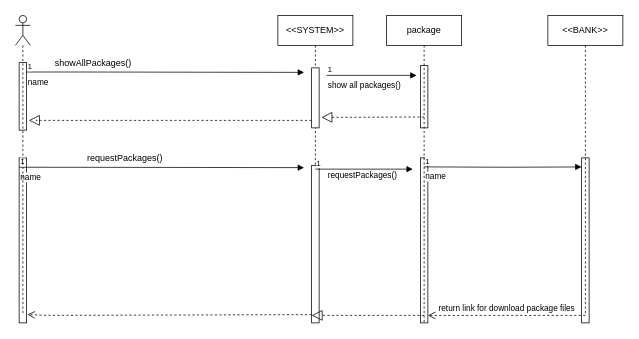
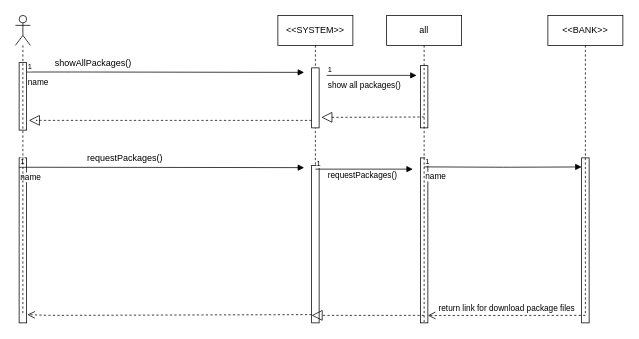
  <mxCell id="0" />
  <mxCell id="1" parent="0" />
  <mxCell id="2" value="" style="html=1;points=[];perimeter=orthogonalPerimeter;" parent="1" vertex="1"><mxGeometry x="25" y="210" width="10" height="220" as="geometry" /></mxCell>
  <mxCell id="3" value="" style="html=1;points=[];perimeter=orthogonalPerimeter;" parent="1" vertex="1"><mxGeometry x="560" y="210" width="10" height="220" as="geometry" /></mxCell>
  <mxCell id="4" value="name" style="endArrow=block;endFill=1;html=1;edgeStyle=orthogonalEdgeStyle;align=left;verticalAlign=top;" parent="1" edge="1"><mxGeometry x="-1" relative="1" as="geometry"><mxPoint x="35" y="95.5" as="sourcePoint" /><mxPoint x="405" y="96" as="targetPoint" /><Array as="points"><mxPoint x="95" y="95.5" /><mxPoint x="95" y="95.5" /></Array></mxGeometry></mxCell>
  <mxCell id="5" value="1" style="resizable=0;html=1;align=left;verticalAlign=bottom;labelBackgroundColor=#ffffff;fontSize=10;" parent="4" connectable="0" vertex="1"><mxGeometry x="-1" relative="1" as="geometry" /></mxCell>
  <mxCell id="6" value="showAllPackages()" style="text;strokeColor=none;fillColor=none;align=left;verticalAlign=top;spacingLeft=4;spacingRight=4;overflow=hidden;rotatable=0;points=[[0,0.5],[1,0.5]];portConstraint=eastwest;" parent="1" vertex="1"><mxGeometry x="67" y="70" width="120" height="26" as="geometry" /></mxCell>
  <mxCell id="7" value="requestPackages()" style="text;strokeColor=none;fillColor=none;align=left;verticalAlign=top;spacingLeft=4;spacingRight=4;overflow=hidden;rotatable=0;points=[[0,0.5],[1,0.5]];portConstraint=eastwest;" parent="1" vertex="1"><mxGeometry x="110" y="197" width="110" height="26" as="geometry" /></mxCell>
  <mxCell id="8" value="name" style="endArrow=block;endFill=1;html=1;edgeStyle=orthogonalEdgeStyle;align=left;verticalAlign=top;entryX=0;entryY=0.055;entryDx=0;entryDy=0;entryPerimeter=0;" parent="1" target="12" edge="1"><mxGeometry x="-1" relative="1" as="geometry"><mxPoint x="565" y="222" as="sourcePoint" /><mxPoint x="710" y="222" as="targetPoint" /><Array as="points" /></mxGeometry></mxCell>
  <mxCell id="9" value="1" style="resizable=0;html=1;align=left;verticalAlign=bottom;labelBackgroundColor=#ffffff;fontSize=10;" parent="8" connectable="0" vertex="1"><mxGeometry x="-1" relative="1" as="geometry" /></mxCell>
  <mxCell id="10" value="" style="endArrow=block;dashed=1;endFill=0;endSize=12;html=1;" parent="1" edge="1" source="22"><mxGeometry width="160" relative="1" as="geometry"><mxPoint x="295" y="160" as="sourcePoint" /><mxPoint x="38" y="160" as="targetPoint" /><Array as="points"><mxPoint x="45" y="160" /></Array></mxGeometry></mxCell>
  <mxCell id="11" value="" style="html=1;points=[];perimeter=orthogonalPerimeter;" parent="1" vertex="1"><mxGeometry x="25" y="83" width="10" height="90" as="geometry" /></mxCell>
  <mxCell id="12" value="" style="html=1;points=[];perimeter=orthogonalPerimeter;" parent="1" vertex="1"><mxGeometry x="775" y="210" width="10" height="220" as="geometry" /></mxCell>
  <mxCell id="13" value="name" style="endArrow=block;endFill=1;html=1;edgeStyle=orthogonalEdgeStyle;align=left;verticalAlign=top;" parent="1" edge="1"><mxGeometry x="-1" relative="1" as="geometry"><mxPoint x="25" y="222.5" as="sourcePoint" /><mxPoint x="405" y="223" as="targetPoint" /><Array as="points"><mxPoint x="35" y="222.5" /><mxPoint x="296" y="222.5" /></Array></mxGeometry></mxCell>
  <mxCell id="14" value="1" style="resizable=0;html=1;align=left;verticalAlign=bottom;labelBackgroundColor=#ffffff;fontSize=10;" parent="13" connectable="0" vertex="1"><mxGeometry x="-1" relative="1" as="geometry" /></mxCell>
  <mxCell id="15" value="return link for download package files" style="html=1;verticalAlign=bottom;endArrow=open;dashed=1;endSize=8;entryX=1;entryY=0.955;entryDx=0;entryDy=0;entryPerimeter=0;" parent="1" target="3" edge="1"><mxGeometry relative="1" as="geometry"><mxPoint x="780" y="420" as="sourcePoint" /><mxPoint x="700" y="420" as="targetPoint" /></mxGeometry></mxCell>
  <mxCell id="16" value="" style="html=1;verticalAlign=bottom;endArrow=open;dashed=1;endSize=8;entryX=1.1;entryY=0.95;entryDx=0;entryDy=0;entryPerimeter=0;" parent="1" target="2" edge="1"><mxGeometry relative="1" as="geometry"><mxPoint x="415" y="419" as="sourcePoint" /><mxPoint x="90" y="420.1" as="targetPoint" /><Array as="points"><mxPoint x="65" y="420" /></Array></mxGeometry></mxCell>
  <mxCell id="17" value="" style="html=1;points=[];perimeter=orthogonalPerimeter;" vertex="1" parent="1"><mxGeometry x="560" y="87" width="10" height="83" as="geometry" /></mxCell>
- <mxCell id="18" value="package" style="shape=umlLifeline;perimeter=lifelinePerimeter;whiteSpace=wrap;html=1;container=1;collapsible=0;recursiveResize=0;outlineConnect=0;" vertex="1" parent="1"><mxGeometry x="515" y="20" width="100" height="410" as="geometry" /></mxCell>
+ <mxCell id="18" value="all" style="shape=umlLifeline;perimeter=lifelinePerimeter;whiteSpace=wrap;html=1;container=1;collapsible=0;recursiveResize=0;outlineConnect=0;" vertex="1" parent="1"><mxGeometry x="515" y="20" width="100" height="410" as="geometry" /></mxCell>
  <mxCell id="19" value="&amp;lt;&amp;lt;BANK&amp;gt;&amp;gt;" style="shape=umlLifeline;perimeter=lifelinePerimeter;whiteSpace=wrap;html=1;container=1;collapsible=0;recursiveResize=0;outlineConnect=0;" vertex="1" parent="1"><mxGeometry x="730" y="20" width="100" height="400" as="geometry" /></mxCell>
  <mxCell id="20" value="" style="shape=umlLifeline;participant=umlActor;perimeter=lifelinePerimeter;whiteSpace=wrap;html=1;container=1;collapsible=0;recursiveResize=0;verticalAlign=top;spacingTop=36;labelBackgroundColor=#ffffff;outlineConnect=0;" vertex="1" parent="1"><mxGeometry x="20" y="20" width="20" height="400" as="geometry" /></mxCell>
  <mxCell id="21" value="&amp;lt;&amp;lt;SYSTEM&amp;gt;&amp;gt;" style="shape=umlLifeline;perimeter=lifelinePerimeter;whiteSpace=wrap;html=1;container=1;collapsible=0;recursiveResize=0;outlineConnect=0;" vertex="1" parent="1"><mxGeometry x="370" y="20" width="100" height="410" as="geometry" /></mxCell>
  <mxCell id="22" value="" style="html=1;points=[];perimeter=orthogonalPerimeter;" vertex="1" parent="21"><mxGeometry x="45" y="70" width="10" height="80" as="geometry" /></mxCell>
  <mxCell id="23" value="show all packages()" style="endArrow=block;endFill=1;html=1;edgeStyle=orthogonalEdgeStyle;align=left;verticalAlign=top;" edge="1" parent="21"><mxGeometry x="-1" relative="1" as="geometry"><mxPoint x="65" y="80" as="sourcePoint" /><mxPoint x="185" y="80" as="targetPoint" /></mxGeometry></mxCell>
  <mxCell id="24" value="1" style="resizable=0;html=1;align=left;verticalAlign=bottom;labelBackgroundColor=#ffffff;fontSize=10;" connectable="0" vertex="1" parent="23"><mxGeometry x="-1" relative="1" as="geometry" /></mxCell>
  <mxCell id="25" value="" style="html=1;points=[];perimeter=orthogonalPerimeter;" vertex="1" parent="21"><mxGeometry x="45" y="200" width="10" height="210" as="geometry" /></mxCell>
  <mxCell id="26" value="" style="endArrow=block;dashed=1;endFill=0;endSize=12;html=1;entryX=1.3;entryY=0.825;entryDx=0;entryDy=0;entryPerimeter=0;" edge="1" parent="1" target="22"><mxGeometry width="160" relative="1" as="geometry"><mxPoint x="565" y="155.5" as="sourcePoint" /><mxPoint x="440" y="156" as="targetPoint" /></mxGeometry></mxCell>
  <mxCell id="27" value="requestPackages()" style="endArrow=block;endFill=1;html=1;edgeStyle=orthogonalEdgeStyle;align=left;verticalAlign=top;" edge="1" parent="1"><mxGeometry x="-0.769" y="5" relative="1" as="geometry"><mxPoint x="420" y="225" as="sourcePoint" /><mxPoint x="550" y="225" as="targetPoint" /><mxPoint as="offset" /></mxGeometry></mxCell>
  <mxCell id="28" value="1" style="resizable=0;html=1;align=left;verticalAlign=bottom;labelBackgroundColor=#ffffff;fontSize=10;" connectable="0" vertex="1" parent="27"><mxGeometry x="-1" relative="1" as="geometry" /></mxCell>
  <mxCell id="29" value="" style="endArrow=block;dashed=1;endFill=0;endSize=12;html=1;" edge="1" parent="1"><mxGeometry width="160" relative="1" as="geometry"><mxPoint x="565" y="420" as="sourcePoint" /><mxPoint x="415" y="420" as="targetPoint" /></mxGeometry></mxCell>
